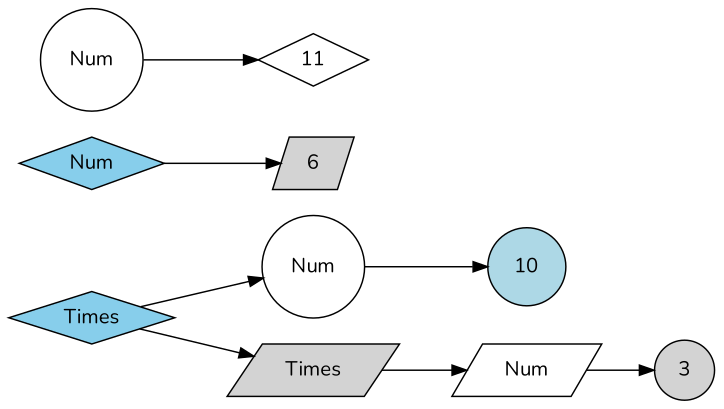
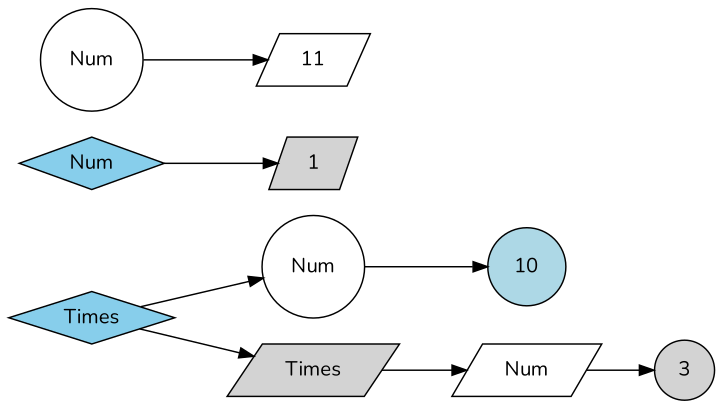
  digraph {
    fontname=Nunito
    rankdir=LR
    node [fillcolor=white fontname=Nunito shape=circle style=filled]
    edge [fontname=Nunito]
    n1 [fillcolor=skyblue label=" Times " shape=diamond]
    n2 [label=" Num "]
    n3 [fillcolor=lightgrey label=" Times " shape=parallelogram]
    n4 [fillcolor=lightblue label=" 10 "]
    n5 [label=" Num " shape=parallelogram]
    n6 [fillcolor=lightgrey label=" 3 "]
    n7 [fillcolor=skyblue label=" Num " shape=diamond]
-   n8 [fillcolor=lightgrey label=6 shape=parallelogram]
+   n8 [fillcolor=lightgrey label=" 1 " shape=parallelogram]
    n9 [label=" Num "]
-   n10 [label=" 11 " shape=diamond]
+   n10 [label=" 11 " shape=parallelogram]
    n1 -> n2
    n1 -> n3
    n2 -> n4
    n3 -> n5
    n5 -> n6
    n7 -> n8
    n9 -> n10
  }
